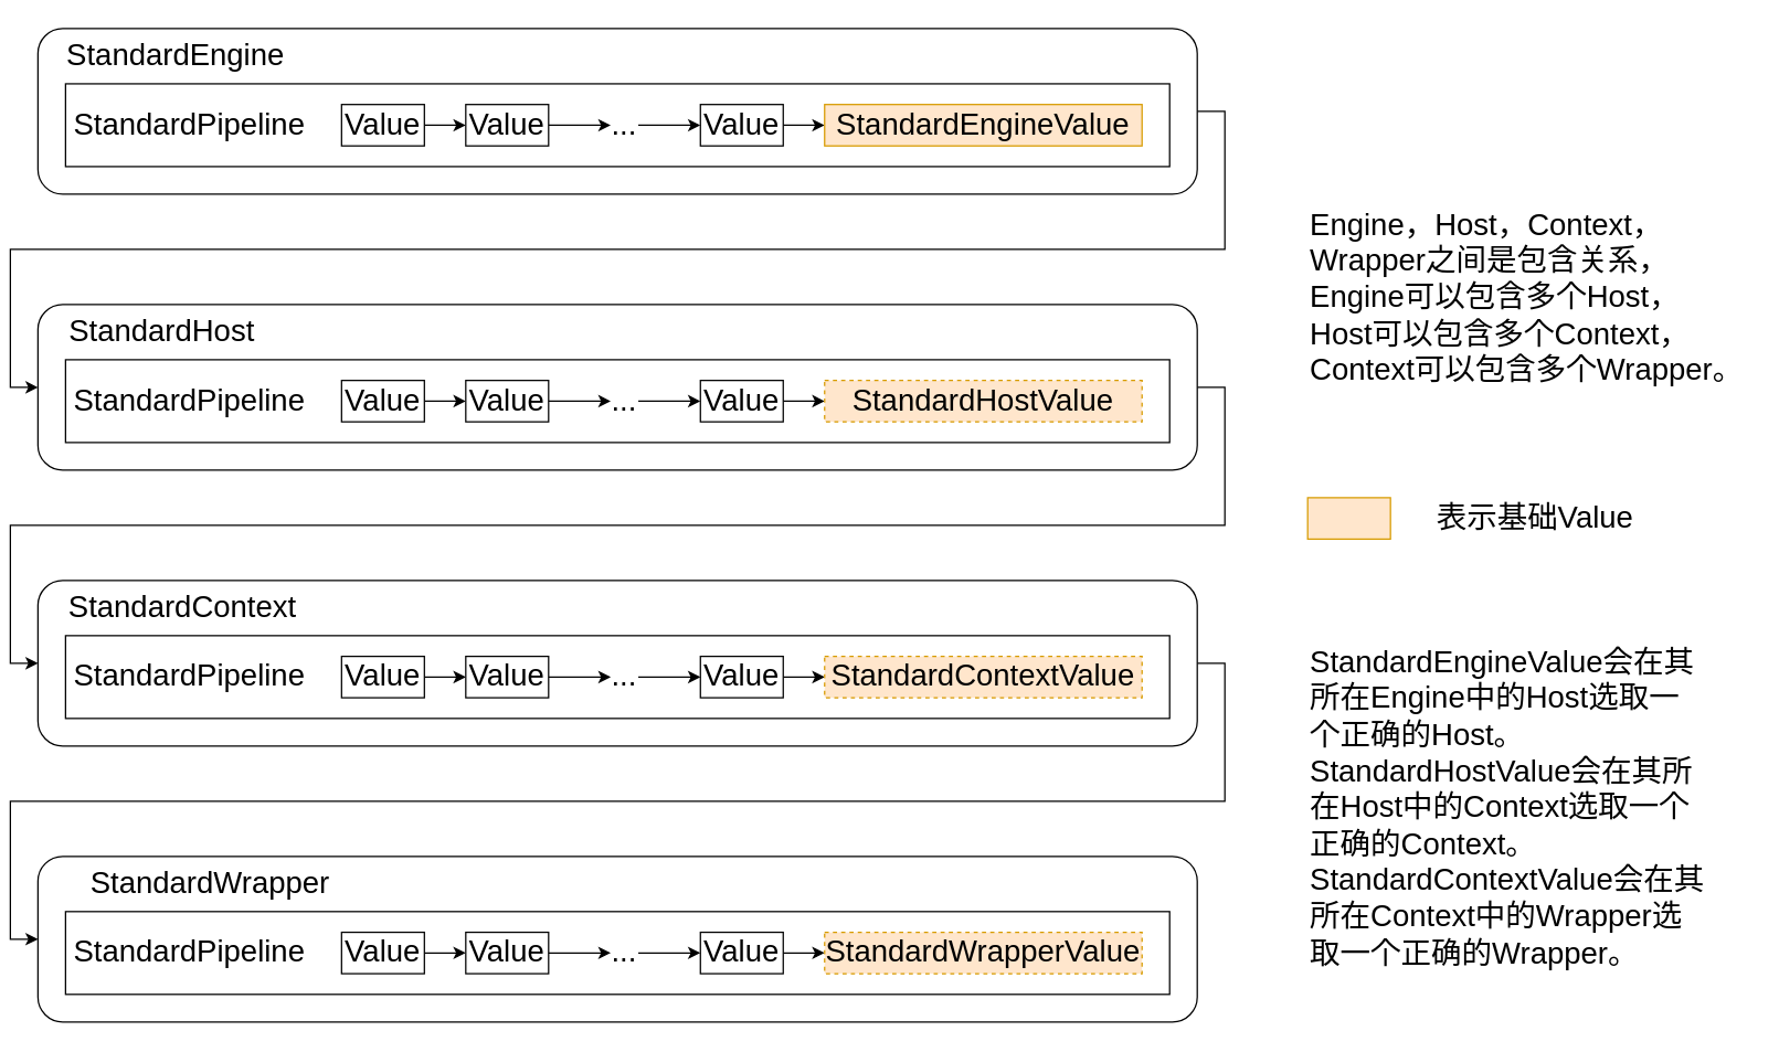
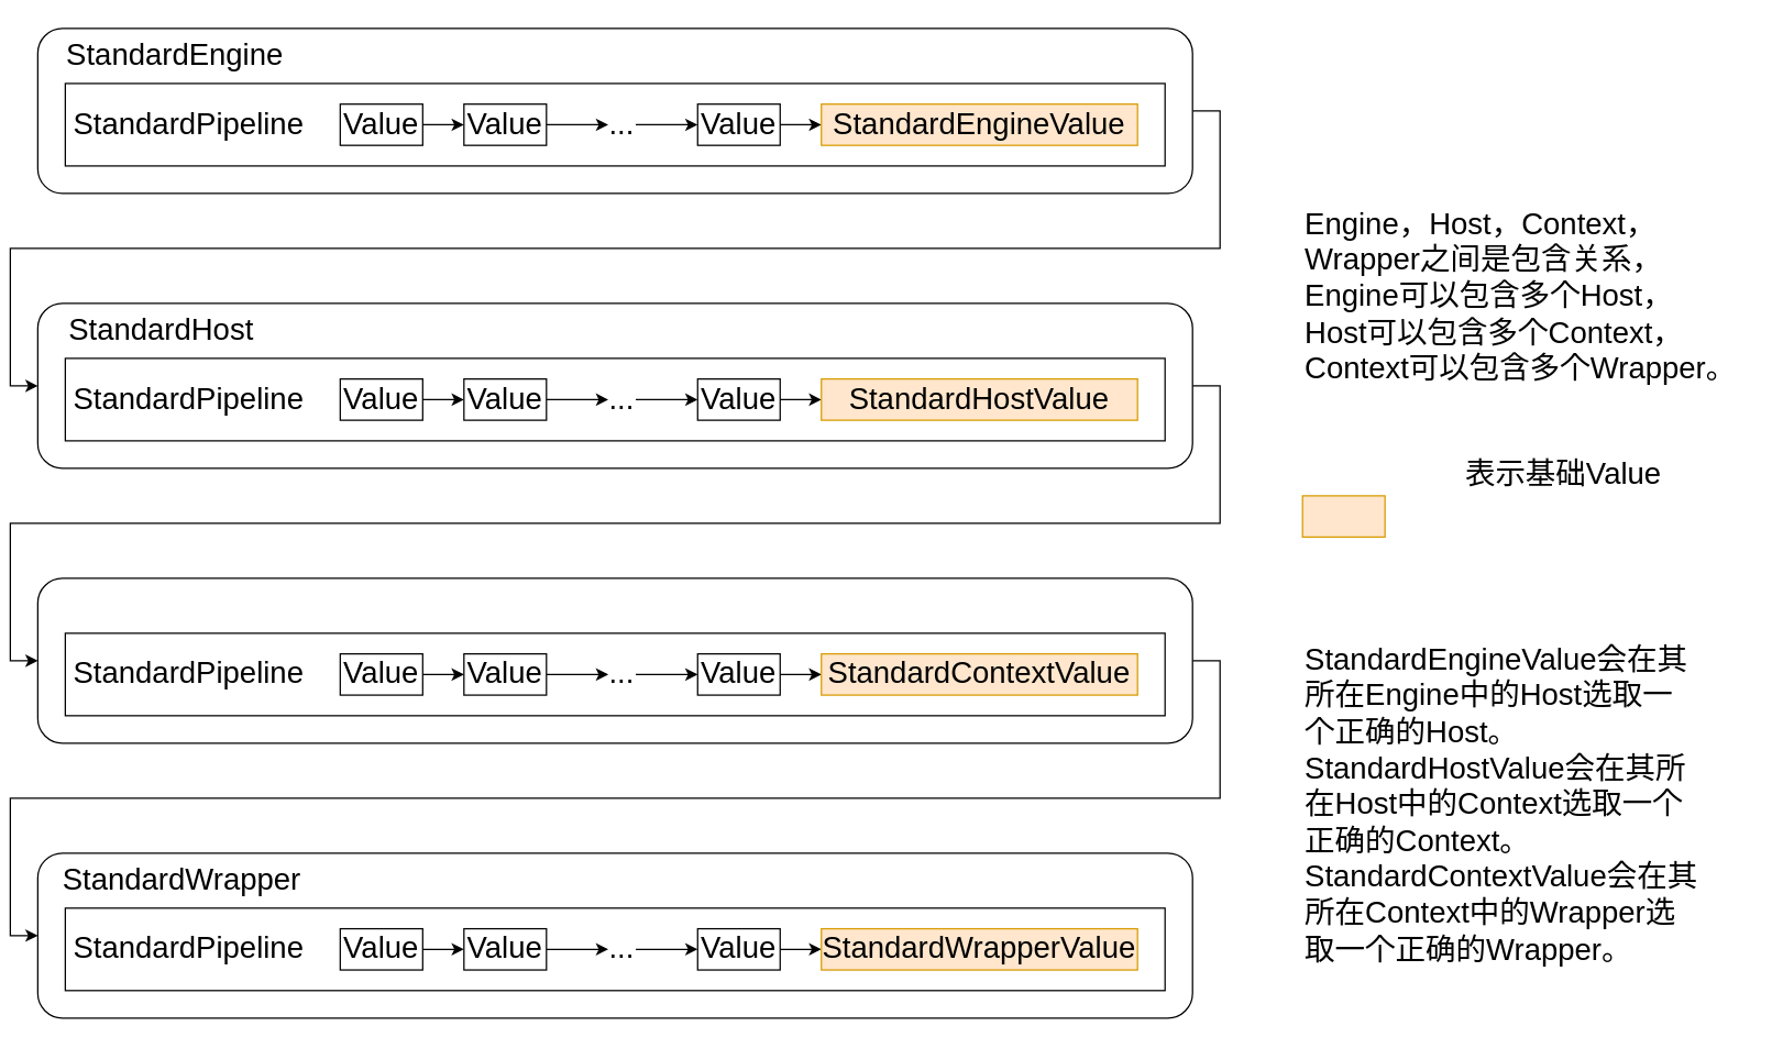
  <mxCell id="0" />
  <mxCell id="1" parent="0" />
  <mxCell id="2" style="edgeStyle=orthogonalEdgeStyle;rounded=0;orthogonalLoop=1;jettySize=auto;html=1;exitX=1;exitY=0.5;exitDx=0;exitDy=0;entryX=0;entryY=0.5;entryDx=0;entryDy=0;fontSize=22;" edge="1" parent="1" source="3" target="17"><mxGeometry relative="1" as="geometry" /></mxCell>
  <mxCell id="3" value="" style="rounded=1;whiteSpace=wrap;html=1;" vertex="1" parent="1"><mxGeometry x="20" y="20" width="840" height="120" as="geometry" /></mxCell>
  <mxCell id="4" value="" style="text;html=1;strokeColor=#000000;fillColor=#ffffff;align=center;verticalAlign=middle;whiteSpace=wrap;rounded=0;fontFamily=Helvetica;fontSize=12;fontColor=#000000;" vertex="1" parent="1"><mxGeometry x="40" y="60" width="800" height="60" as="geometry" /></mxCell>
  <mxCell id="5" value="StandardEngine" style="text;html=1;strokeColor=none;fillColor=none;align=center;verticalAlign=middle;whiteSpace=wrap;rounded=0;fontSize=22;" vertex="1" parent="1"><mxGeometry x="40" y="30" width="160" height="20" as="geometry" /></mxCell>
  <mxCell id="6" style="edgeStyle=orthogonalEdgeStyle;rounded=0;orthogonalLoop=1;jettySize=auto;html=1;exitX=1;exitY=0.5;exitDx=0;exitDy=0;fontSize=22;" edge="1" parent="1" source="7" target="10"><mxGeometry relative="1" as="geometry" /></mxCell>
  <mxCell id="7" value="Value" style="rounded=0;whiteSpace=wrap;html=1;fontSize=22;" vertex="1" parent="1"><mxGeometry x="240" y="75" width="60" height="30" as="geometry" /></mxCell>
  <mxCell id="8" value="StandardPipeline" style="text;html=1;strokeColor=none;fillColor=none;align=center;verticalAlign=middle;whiteSpace=wrap;rounded=0;fontSize=22;" vertex="1" parent="1"><mxGeometry x="50" y="80" width="160" height="20" as="geometry" /></mxCell>
  <mxCell id="9" style="edgeStyle=orthogonalEdgeStyle;rounded=0;orthogonalLoop=1;jettySize=auto;html=1;exitX=1;exitY=0.5;exitDx=0;exitDy=0;entryX=0;entryY=0.5;entryDx=0;entryDy=0;fontSize=22;" edge="1" parent="1" source="10" target="15"><mxGeometry relative="1" as="geometry" /></mxCell>
  <mxCell id="10" value="Value" style="rounded=0;whiteSpace=wrap;html=1;fontSize=22;" vertex="1" parent="1"><mxGeometry x="330" y="75" width="60" height="30" as="geometry" /></mxCell>
  <mxCell id="11" style="edgeStyle=orthogonalEdgeStyle;rounded=0;orthogonalLoop=1;jettySize=auto;html=1;exitX=1;exitY=0.5;exitDx=0;exitDy=0;fontSize=22;" edge="1" parent="1" source="12" target="13"><mxGeometry relative="1" as="geometry" /></mxCell>
  <mxCell id="12" value="Value" style="rounded=0;whiteSpace=wrap;html=1;fontSize=22;" vertex="1" parent="1"><mxGeometry x="500" y="75" width="60" height="30" as="geometry" /></mxCell>
  <mxCell id="13" value="StandardEngineValue" style="rounded=0;whiteSpace=wrap;html=1;fontSize=22;fillColor=#ffe6cc;strokeColor=#d79b00;" vertex="1" parent="1"><mxGeometry x="590" y="75" width="230" height="30" as="geometry" /></mxCell>
  <mxCell id="14" style="edgeStyle=orthogonalEdgeStyle;rounded=0;orthogonalLoop=1;jettySize=auto;html=1;exitX=1;exitY=0.5;exitDx=0;exitDy=0;entryX=0;entryY=0.5;entryDx=0;entryDy=0;fontSize=22;" edge="1" parent="1" source="15" target="12"><mxGeometry relative="1" as="geometry" /></mxCell>
  <mxCell id="15" value="..." style="text;html=1;strokeColor=none;fillColor=none;align=center;verticalAlign=middle;whiteSpace=wrap;rounded=0;fontSize=22;" vertex="1" parent="1"><mxGeometry x="435" y="80" width="20" height="20" as="geometry" /></mxCell>
  <mxCell id="16" style="edgeStyle=orthogonalEdgeStyle;rounded=0;orthogonalLoop=1;jettySize=auto;html=1;exitX=1;exitY=0.5;exitDx=0;exitDy=0;fontSize=22;entryX=0;entryY=0.5;entryDx=0;entryDy=0;" edge="1" parent="1" source="17" target="31"><mxGeometry relative="1" as="geometry"><mxPoint x="370" y="410" as="targetPoint" /></mxGeometry></mxCell>
  <mxCell id="17" value="" style="rounded=1;whiteSpace=wrap;html=1;" vertex="1" parent="1"><mxGeometry x="20" y="220" width="840" height="120" as="geometry" /></mxCell>
  <mxCell id="18" value="" style="text;html=1;strokeColor=#000000;fillColor=#ffffff;align=center;verticalAlign=middle;whiteSpace=wrap;rounded=0;fontFamily=Helvetica;fontSize=12;fontColor=#000000;" vertex="1" parent="1"><mxGeometry x="40" y="260" width="800" height="60" as="geometry" /></mxCell>
  <mxCell id="19" value="StandardHost" style="text;html=1;strokeColor=none;fillColor=none;align=center;verticalAlign=middle;whiteSpace=wrap;rounded=0;fontSize=22;" vertex="1" parent="1"><mxGeometry x="40" y="230" width="140" height="20" as="geometry" /></mxCell>
  <mxCell id="20" style="edgeStyle=orthogonalEdgeStyle;rounded=0;orthogonalLoop=1;jettySize=auto;html=1;exitX=1;exitY=0.5;exitDx=0;exitDy=0;fontSize=22;" edge="1" source="21" target="24" parent="1"><mxGeometry relative="1" as="geometry" /></mxCell>
  <mxCell id="21" value="Value" style="rounded=0;whiteSpace=wrap;html=1;fontSize=22;" vertex="1" parent="1"><mxGeometry x="240" y="275" width="60" height="30" as="geometry" /></mxCell>
  <mxCell id="22" value="StandardPipeline" style="text;html=1;strokeColor=none;fillColor=none;align=center;verticalAlign=middle;whiteSpace=wrap;rounded=0;fontSize=22;" vertex="1" parent="1"><mxGeometry x="50" y="280" width="160" height="20" as="geometry" /></mxCell>
  <mxCell id="23" style="edgeStyle=orthogonalEdgeStyle;rounded=0;orthogonalLoop=1;jettySize=auto;html=1;exitX=1;exitY=0.5;exitDx=0;exitDy=0;entryX=0;entryY=0.5;entryDx=0;entryDy=0;fontSize=22;" edge="1" source="24" target="29" parent="1"><mxGeometry relative="1" as="geometry" /></mxCell>
  <mxCell id="24" value="Value" style="rounded=0;whiteSpace=wrap;html=1;fontSize=22;" vertex="1" parent="1"><mxGeometry x="330" y="275" width="60" height="30" as="geometry" /></mxCell>
  <mxCell id="25" style="edgeStyle=orthogonalEdgeStyle;rounded=0;orthogonalLoop=1;jettySize=auto;html=1;exitX=1;exitY=0.5;exitDx=0;exitDy=0;fontSize=22;" edge="1" source="26" target="27" parent="1"><mxGeometry relative="1" as="geometry" /></mxCell>
  <mxCell id="26" value="Value" style="rounded=0;whiteSpace=wrap;html=1;fontSize=22;" vertex="1" parent="1"><mxGeometry x="500" y="275" width="60" height="30" as="geometry" /></mxCell>
- <mxCell id="27" value="StandardHostValue" style="rounded=0;whiteSpace=wrap;html=1;fontSize=22;fillColor=#ffe6cc;strokeColor=#d79b00;dashed=1;" vertex="1" parent="1"><mxGeometry x="590" y="275" width="230" height="30" as="geometry" /></mxCell>
+ <mxCell id="27" value="StandardHostValue" style="rounded=0;whiteSpace=wrap;html=1;fontSize=22;fillColor=#ffe6cc;strokeColor=#d79b00;" vertex="1" parent="1"><mxGeometry x="590" y="275" width="230" height="30" as="geometry" /></mxCell>
  <mxCell id="28" style="edgeStyle=orthogonalEdgeStyle;rounded=0;orthogonalLoop=1;jettySize=auto;html=1;exitX=1;exitY=0.5;exitDx=0;exitDy=0;entryX=0;entryY=0.5;entryDx=0;entryDy=0;fontSize=22;" edge="1" source="29" target="26" parent="1"><mxGeometry relative="1" as="geometry" /></mxCell>
  <mxCell id="29" value="..." style="text;html=1;strokeColor=none;fillColor=none;align=center;verticalAlign=middle;whiteSpace=wrap;rounded=0;fontSize=22;" vertex="1" parent="1"><mxGeometry x="435" y="280" width="20" height="20" as="geometry" /></mxCell>
  <mxCell id="30" style="edgeStyle=orthogonalEdgeStyle;rounded=0;orthogonalLoop=1;jettySize=auto;html=1;exitX=1;exitY=0.5;exitDx=0;exitDy=0;fontSize=22;entryX=0;entryY=0.5;entryDx=0;entryDy=0;" edge="1" parent="1" source="31" target="44"><mxGeometry relative="1" as="geometry"><mxPoint x="0" y="640" as="targetPoint" /></mxGeometry></mxCell>
  <mxCell id="31" value="" style="rounded=1;whiteSpace=wrap;html=1;" vertex="1" parent="1"><mxGeometry x="20" y="420" width="840" height="120" as="geometry" /></mxCell>
  <mxCell id="32" value="" style="text;html=1;strokeColor=#000000;fillColor=#ffffff;align=center;verticalAlign=middle;whiteSpace=wrap;rounded=0;fontFamily=Helvetica;fontSize=12;fontColor=#000000;" vertex="1" parent="1"><mxGeometry x="40" y="460" width="800" height="60" as="geometry" /></mxCell>
- <mxCell id="33" value="StandardContext" style="text;html=1;strokeColor=none;fillColor=none;align=center;verticalAlign=middle;whiteSpace=wrap;rounded=0;fontSize=22;" vertex="1" parent="1"><mxGeometry x="40" y="430" width="170" height="20" as="geometry" /></mxCell>
  <mxCell id="34" style="edgeStyle=orthogonalEdgeStyle;rounded=0;orthogonalLoop=1;jettySize=auto;html=1;exitX=1;exitY=0.5;exitDx=0;exitDy=0;fontSize=22;" edge="1" source="35" target="38" parent="1"><mxGeometry relative="1" as="geometry" /></mxCell>
  <mxCell id="35" value="Value" style="rounded=0;whiteSpace=wrap;html=1;fontSize=22;" vertex="1" parent="1"><mxGeometry x="240" y="475" width="60" height="30" as="geometry" /></mxCell>
  <mxCell id="36" value="StandardPipeline" style="text;html=1;strokeColor=none;fillColor=none;align=center;verticalAlign=middle;whiteSpace=wrap;rounded=0;fontSize=22;" vertex="1" parent="1"><mxGeometry x="50" y="480" width="160" height="20" as="geometry" /></mxCell>
  <mxCell id="37" style="edgeStyle=orthogonalEdgeStyle;rounded=0;orthogonalLoop=1;jettySize=auto;html=1;exitX=1;exitY=0.5;exitDx=0;exitDy=0;entryX=0;entryY=0.5;entryDx=0;entryDy=0;fontSize=22;" edge="1" source="38" target="43" parent="1"><mxGeometry relative="1" as="geometry" /></mxCell>
  <mxCell id="38" value="Value" style="rounded=0;whiteSpace=wrap;html=1;fontSize=22;" vertex="1" parent="1"><mxGeometry x="330" y="475" width="60" height="30" as="geometry" /></mxCell>
  <mxCell id="39" style="edgeStyle=orthogonalEdgeStyle;rounded=0;orthogonalLoop=1;jettySize=auto;html=1;exitX=1;exitY=0.5;exitDx=0;exitDy=0;fontSize=22;" edge="1" source="40" target="41" parent="1"><mxGeometry relative="1" as="geometry" /></mxCell>
  <mxCell id="40" value="Value" style="rounded=0;whiteSpace=wrap;html=1;fontSize=22;" vertex="1" parent="1"><mxGeometry x="500" y="475" width="60" height="30" as="geometry" /></mxCell>
- <mxCell id="41" value="StandardContextValue" style="rounded=0;whiteSpace=wrap;html=1;fontSize=22;fillColor=#ffe6cc;strokeColor=#d79b00;dashed=1;" vertex="1" parent="1"><mxGeometry x="590" y="475" width="230" height="30" as="geometry" /></mxCell>
+ <mxCell id="41" value="StandardContextValue" style="rounded=0;whiteSpace=wrap;html=1;fontSize=22;fillColor=#ffe6cc;strokeColor=#d79b00;" vertex="1" parent="1"><mxGeometry x="590" y="475" width="230" height="30" as="geometry" /></mxCell>
  <mxCell id="42" style="edgeStyle=orthogonalEdgeStyle;rounded=0;orthogonalLoop=1;jettySize=auto;html=1;exitX=1;exitY=0.5;exitDx=0;exitDy=0;entryX=0;entryY=0.5;entryDx=0;entryDy=0;fontSize=22;" edge="1" source="43" target="40" parent="1"><mxGeometry relative="1" as="geometry" /></mxCell>
  <mxCell id="43" value="..." style="text;html=1;strokeColor=none;fillColor=none;align=center;verticalAlign=middle;whiteSpace=wrap;rounded=0;fontSize=22;" vertex="1" parent="1"><mxGeometry x="435" y="480" width="20" height="20" as="geometry" /></mxCell>
  <mxCell id="44" value="" style="rounded=1;whiteSpace=wrap;html=1;" vertex="1" parent="1"><mxGeometry x="20" y="620" width="840" height="120" as="geometry" /></mxCell>
  <mxCell id="45" value="" style="text;html=1;strokeColor=#000000;fillColor=#ffffff;align=center;verticalAlign=middle;whiteSpace=wrap;rounded=0;fontFamily=Helvetica;fontSize=12;fontColor=#000000;" vertex="1" parent="1"><mxGeometry x="40" y="660" width="800" height="60" as="geometry" /></mxCell>
- <mxCell id="46" value="StandardWrapper" style="text;html=1;strokeColor=none;fillColor=none;align=center;verticalAlign=middle;whiteSpace=wrap;rounded=0;fontSize=22;" vertex="1" parent="1"><mxGeometry x="60" y="630" width="170" height="20" as="geometry" /></mxCell>
+ <mxCell id="46" value="StandardWrapper" style="text;html=1;strokeColor=none;fillColor=none;align=center;verticalAlign=middle;whiteSpace=wrap;rounded=0;fontSize=22;" vertex="1" parent="1"><mxGeometry x="40" y="630" width="170" height="20" as="geometry" /></mxCell>
  <mxCell id="47" style="edgeStyle=orthogonalEdgeStyle;rounded=0;orthogonalLoop=1;jettySize=auto;html=1;exitX=1;exitY=0.5;exitDx=0;exitDy=0;fontSize=22;" edge="1" source="48" target="51" parent="1"><mxGeometry relative="1" as="geometry" /></mxCell>
  <mxCell id="48" value="Value" style="rounded=0;whiteSpace=wrap;html=1;fontSize=22;" vertex="1" parent="1"><mxGeometry x="240" y="675" width="60" height="30" as="geometry" /></mxCell>
  <mxCell id="49" value="StandardPipeline" style="text;html=1;strokeColor=none;fillColor=none;align=center;verticalAlign=middle;whiteSpace=wrap;rounded=0;fontSize=22;" vertex="1" parent="1"><mxGeometry x="50" y="680" width="160" height="20" as="geometry" /></mxCell>
  <mxCell id="50" style="edgeStyle=orthogonalEdgeStyle;rounded=0;orthogonalLoop=1;jettySize=auto;html=1;exitX=1;exitY=0.5;exitDx=0;exitDy=0;entryX=0;entryY=0.5;entryDx=0;entryDy=0;fontSize=22;" edge="1" source="51" target="56" parent="1"><mxGeometry relative="1" as="geometry" /></mxCell>
  <mxCell id="51" value="Value" style="rounded=0;whiteSpace=wrap;html=1;fontSize=22;" vertex="1" parent="1"><mxGeometry x="330" y="675" width="60" height="30" as="geometry" /></mxCell>
  <mxCell id="52" style="edgeStyle=orthogonalEdgeStyle;rounded=0;orthogonalLoop=1;jettySize=auto;html=1;exitX=1;exitY=0.5;exitDx=0;exitDy=0;fontSize=22;" edge="1" source="53" target="54" parent="1"><mxGeometry relative="1" as="geometry" /></mxCell>
  <mxCell id="53" value="Value" style="rounded=0;whiteSpace=wrap;html=1;fontSize=22;" vertex="1" parent="1"><mxGeometry x="500" y="675" width="60" height="30" as="geometry" /></mxCell>
- <mxCell id="54" value="StandardWrapperValue" style="rounded=0;whiteSpace=wrap;html=1;fontSize=22;fillColor=#ffe6cc;strokeColor=#d79b00;dashed=1;" vertex="1" parent="1"><mxGeometry x="590" y="675" width="230" height="30" as="geometry" /></mxCell>
+ <mxCell id="54" value="StandardWrapperValue" style="rounded=0;whiteSpace=wrap;html=1;fontSize=22;fillColor=#ffe6cc;strokeColor=#d79b00;" vertex="1" parent="1"><mxGeometry x="590" y="675" width="230" height="30" as="geometry" /></mxCell>
  <mxCell id="55" style="edgeStyle=orthogonalEdgeStyle;rounded=0;orthogonalLoop=1;jettySize=auto;html=1;exitX=1;exitY=0.5;exitDx=0;exitDy=0;entryX=0;entryY=0.5;entryDx=0;entryDy=0;fontSize=22;" edge="1" source="56" target="53" parent="1"><mxGeometry relative="1" as="geometry" /></mxCell>
  <mxCell id="56" value="..." style="text;html=1;strokeColor=none;fillColor=none;align=center;verticalAlign=middle;whiteSpace=wrap;rounded=0;fontSize=22;" vertex="1" parent="1"><mxGeometry x="435" y="680" width="20" height="20" as="geometry" /></mxCell>
  <mxCell id="57" value="" style="rounded=0;whiteSpace=wrap;html=1;fontSize=22;fillColor=#ffe6cc;strokeColor=#d79b00;" vertex="1" parent="1"><mxGeometry x="940" y="360" width="60" height="30" as="geometry" /></mxCell>
  <mxCell id="58" value="Engine，Host，Context，Wrapper之间是包含关系，Engine可以包含多个Host，&lt;br&gt;Host可以包含多个Context，&lt;br&gt;Context可以包含多个Wrapper。" style="text;html=1;strokeColor=none;fillColor=none;align=left;verticalAlign=middle;whiteSpace=wrap;rounded=0;fontSize=22;" vertex="1" parent="1"><mxGeometry x="940" y="150" width="320" height="130" as="geometry" /></mxCell>
- <mxCell id="59" value="表示基础Value" style="text;html=1;strokeColor=none;fillColor=none;align=center;verticalAlign=middle;whiteSpace=wrap;rounded=0;fontSize=22;" vertex="1" parent="1"><mxGeometry x="1030" y="365" width="150" height="20" as="geometry" /></mxCell>
+ <mxCell id="59" value="表示基础Value" style="text;html=1;strokeColor=none;fillColor=none;align=center;verticalAlign=middle;whiteSpace=wrap;rounded=0;fontSize=22;" vertex="1" parent="1"><mxGeometry x="1055" y="335" width="150" height="20" as="geometry" /></mxCell>
  <mxCell id="60" value="StandardEngineValue会在其所在Engine中的Host选取一个正确的Host。&lt;br&gt;StandardHostValue会在其所在Host中的Context选取一个正确的Context。&lt;br&gt;StandardContextValue会在其所在Context中的Wrapper选取一个正确的Wrapper。" style="text;html=1;strokeColor=none;fillColor=none;align=left;verticalAlign=middle;whiteSpace=wrap;rounded=0;fontSize=22;" vertex="1" parent="1"><mxGeometry x="940" y="470" width="290" height="230" as="geometry" /></mxCell>
